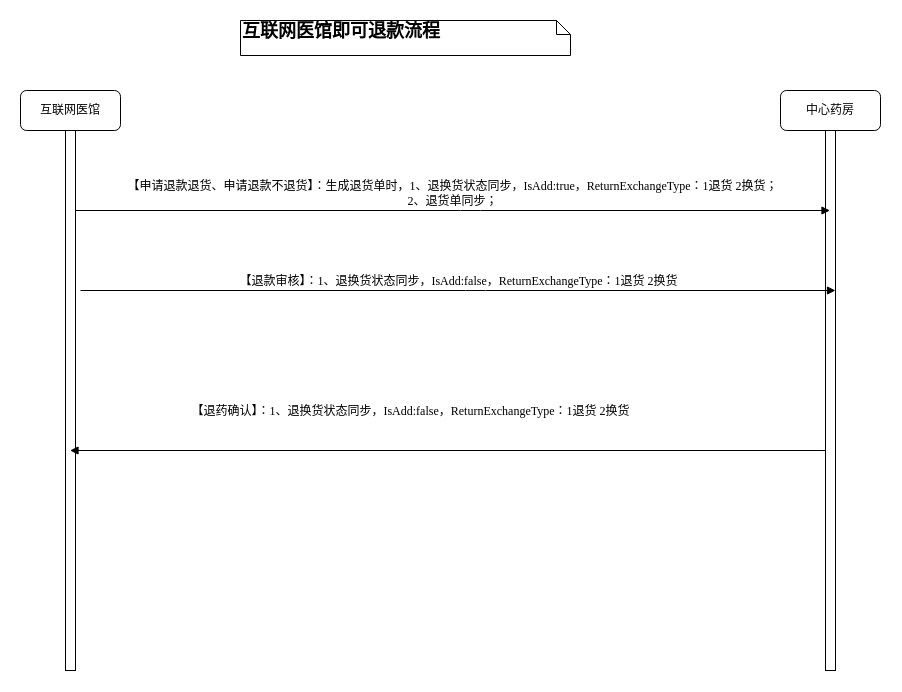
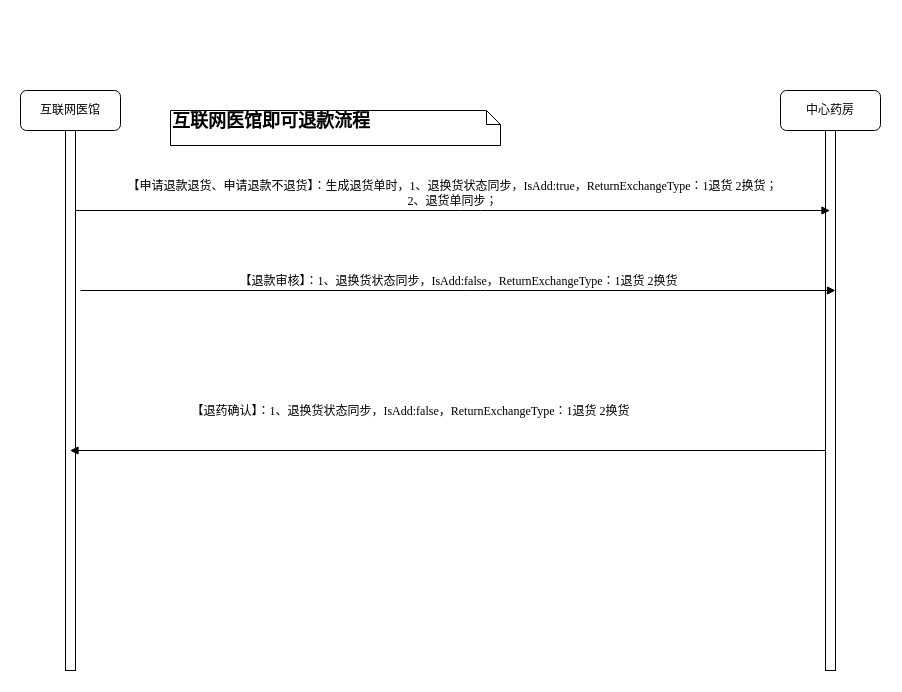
  <mxCell id="0" />
  <mxCell id="1" parent="0" />
  <mxCell id="2" value="中心药房" style="shape=umlLifeline;perimeter=lifelinePerimeter;whiteSpace=wrap;html=1;container=1;collapsible=0;recursiveResize=0;outlineConnect=0;rounded=1;shadow=0;comic=0;labelBackgroundColor=none;strokeWidth=1;fontFamily=Verdana;fontSize=12;align=center;" vertex="1" parent="1"><mxGeometry x="780" y="90" width="100" height="580" as="geometry" /></mxCell>
  <mxCell id="3" value="" style="html=1;points=[];perimeter=orthogonalPerimeter;rounded=0;shadow=0;comic=0;labelBackgroundColor=none;strokeWidth=1;fontFamily=Verdana;fontSize=12;align=center;" vertex="1" parent="2"><mxGeometry x="45" y="40" width="10" height="540" as="geometry" /></mxCell>
  <mxCell id="4" value="互联网医馆" style="shape=umlLifeline;perimeter=lifelinePerimeter;whiteSpace=wrap;html=1;container=1;collapsible=0;recursiveResize=0;outlineConnect=0;rounded=1;shadow=0;comic=0;labelBackgroundColor=none;strokeWidth=1;fontFamily=Verdana;fontSize=12;align=center;" vertex="1" parent="1"><mxGeometry x="20" y="90" width="100" height="580" as="geometry" /></mxCell>
  <mxCell id="5" value="" style="html=1;points=[];perimeter=orthogonalPerimeter;rounded=0;shadow=0;comic=0;labelBackgroundColor=none;strokeWidth=1;fontFamily=Verdana;fontSize=12;align=center;" vertex="1" parent="4"><mxGeometry x="45" y="40" width="10" height="540" as="geometry" /></mxCell>
  <mxCell id="6" value="【申请退款退货、申请退款不退货】：生成退货单时，1、退换货状态同步，IsAdd:true，ReturnExchangeType：1退货 2换货；&lt;div&gt;2、退货单同步；&lt;/div&gt;" style="html=1;verticalAlign=bottom;endArrow=block;labelBackgroundColor=none;fontFamily=Verdana;fontSize=12;edgeStyle=elbowEdgeStyle;elbow=vertical;" edge="1" parent="1"><mxGeometry x="-0.001" relative="1" as="geometry"><mxPoint x="75" y="210" as="sourcePoint" /><mxPoint x="829.5" y="210" as="targetPoint" /><Array as="points"><mxPoint x="470" y="210" /></Array><mxPoint as="offset" /></mxGeometry></mxCell>
- <mxCell id="7" value="&lt;font style=&quot;font-size: 18px;&quot;&gt;&lt;b&gt;互联网医馆即可退款流程&lt;/b&gt;&lt;/font&gt;" style="shape=note;whiteSpace=wrap;html=1;size=14;verticalAlign=top;align=left;spacingTop=-6;rounded=0;shadow=0;comic=0;labelBackgroundColor=none;strokeWidth=1;fontFamily=Verdana;fontSize=12" vertex="1" parent="1"><mxGeometry x="240" y="20" width="330" height="35" as="geometry" /></mxCell>
+ <mxCell id="7" value="&lt;font style=&quot;font-size: 18px;&quot;&gt;&lt;b&gt;互联网医馆即可退款流程&lt;/b&gt;&lt;/font&gt;" style="shape=note;whiteSpace=wrap;html=1;size=14;verticalAlign=top;align=left;spacingTop=-6;rounded=0;shadow=0;comic=0;labelBackgroundColor=none;strokeWidth=1;fontFamily=Verdana;fontSize=12" vertex="1" parent="1"><mxGeometry x="170" y="110" width="330" height="35" as="geometry" /></mxCell>
  <mxCell id="8" value="【退款审核】：1、退换货状态同步，IsAdd:false，ReturnExchangeType：1退货 2换货" style="html=1;verticalAlign=bottom;endArrow=block;labelBackgroundColor=none;fontFamily=Verdana;fontSize=12;edgeStyle=elbowEdgeStyle;elbow=vertical;" edge="1" parent="1"><mxGeometry x="0.001" relative="1" as="geometry"><mxPoint x="80" y="290" as="sourcePoint" /><mxPoint x="835" y="290" as="targetPoint" /><Array as="points"><mxPoint x="475" y="290" /></Array><mxPoint as="offset" /></mxGeometry></mxCell>
  <mxCell id="9" value="【退药确认】：1、退换货状态同步，IsAdd:false，ReturnExchangeType：1退货 2换货" style="html=1;verticalAlign=bottom;endArrow=block;labelBackgroundColor=none;fontFamily=Verdana;fontSize=12;edgeStyle=elbowEdgeStyle;elbow=vertical;" edge="1" parent="1"><mxGeometry x="0.514" y="-30" relative="1" as="geometry"><mxPoint x="190" y="450" as="sourcePoint" /><mxPoint x="69.5" y="450" as="targetPoint" /><Array as="points"><mxPoint x="830" y="450" /></Array><mxPoint as="offset" /></mxGeometry></mxCell>
